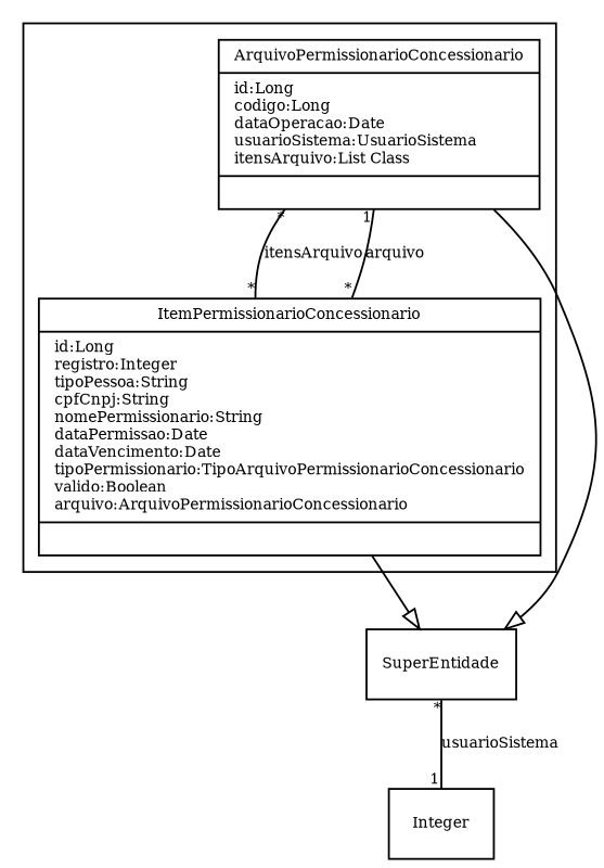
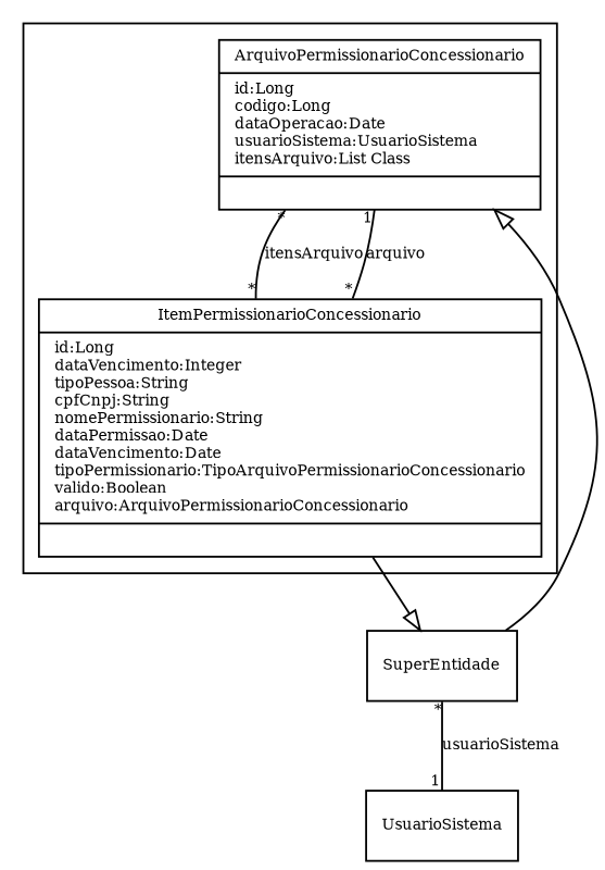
  digraph {
    fontname="Times-Roman"
    fontsize=8
    node [fontname="Times-Roman" fontsize=8 shape=record]
    edge [arrowhead=none fontname="Times-Roman" fontsize=8 taillabel="*"]
    n1 [label="{ArquivoPermissionarioConcessionario|id:Long\lcodigo:Long\ldataOperacao:Date\lusuarioSistema:UsuarioSistema\litensArquivo:List Class\l|\l}"]
-   n2 [label="{ItemPermissionarioConcessionario|id:Long\lregistro:Integer\ltipoPessoa:String\lcpfCnpj:String\lnomePermissionario:String\ldataPermissao:Date\ldataVencimento:Date\ltipoPermissionario:TipoArquivoPermissionarioConcessionario\lvalido:Boolean\larquivo:ArquivoPermissionarioConcessionario\l|\l}"]
+   n2 [label="{ItemPermissionarioConcessionario|id:Long\ldataVencimento:Integer\ltipoPessoa:String\lcpfCnpj:String\lnomePermissionario:String\ldataPermissao:Date\ldataVencimento:Date\ltipoPermissionario:TipoArquivoPermissionarioConcessionario\lvalido:Boolean\larquivo:ArquivoPermissionarioConcessionario\l|\l}"]
    SuperEntidade
-   UsuarioSistema [label=Integer]
+   UsuarioSistema
    subgraph cluster_1 {
      n1
      n2
    }
    n1 -> n2 [headlabel="*" label=itensArquivo]
-   n1 -> SuperEntidade [arrowhead=empty taillabel=""]
+   SuperEntidade -> n1 [arrowhead=empty taillabel=""]
    n2 -> n1 [headlabel=1 label=arquivo]
    n2 -> SuperEntidade [arrowhead=empty taillabel=""]
    SuperEntidade -> UsuarioSistema [headlabel=1 label=usuarioSistema]
  }
